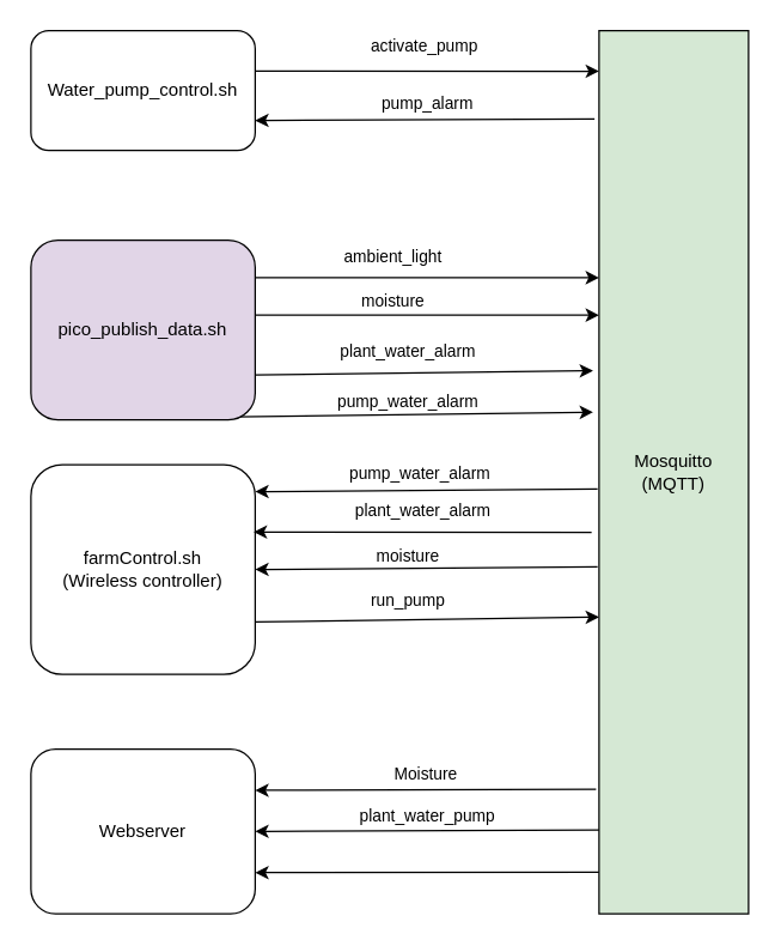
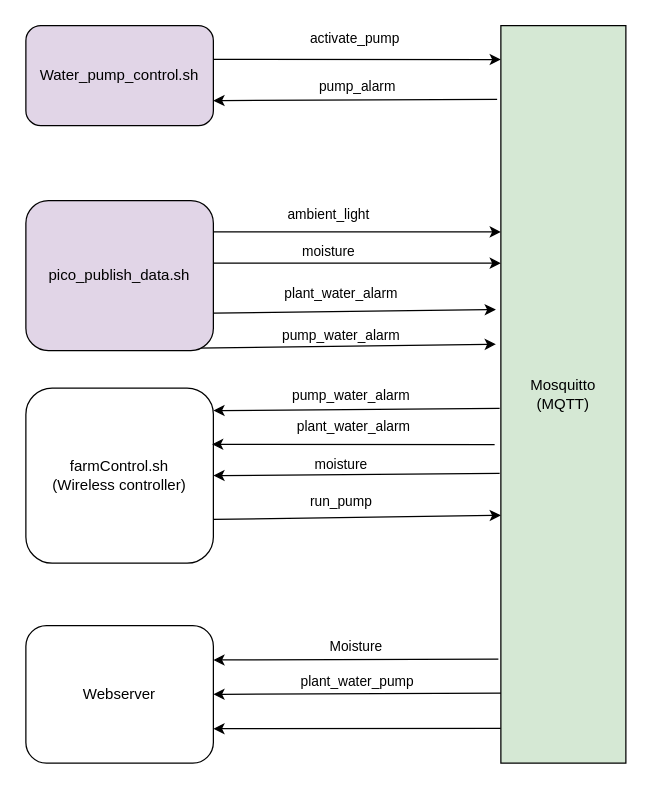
  <mxCell id="0" />
  <mxCell id="1" parent="0" />
  <mxCell id="2" style="rounded=0;orthogonalLoop=1;jettySize=auto;html=1;entryX=0;entryY=0.046;entryDx=0;entryDy=0;entryPerimeter=0;exitX=1;exitY=0.338;exitDx=0;exitDy=0;exitPerimeter=0;" edge="1" parent="1" source="4" target="22"><mxGeometry relative="1" as="geometry" /></mxCell>
  <mxCell id="3" value="activate_pump" style="edgeLabel;html=1;align=center;verticalAlign=middle;resizable=0;points=[];" vertex="1" connectable="0" parent="2"><mxGeometry x="-0.147" y="-3" relative="1" as="geometry"><mxPoint x="15" y="-21" as="offset" /></mxGeometry></mxCell>
- <mxCell id="4" value="Water_pump_control.sh&lt;br&gt;" style="rounded=1;whiteSpace=wrap;html=1;" vertex="1" parent="1"><mxGeometry x="20" y="20" width="150" height="80" as="geometry" /></mxCell>
+ <mxCell id="4" value="Water_pump_control.sh&lt;br&gt;" style="rounded=1;whiteSpace=wrap;html=1;fillColor=#e1d5e7;" vertex="1" parent="1"><mxGeometry x="20" y="20" width="150" height="80" as="geometry" /></mxCell>
  <mxCell id="5" style="edgeStyle=orthogonalEdgeStyle;rounded=0;orthogonalLoop=1;jettySize=auto;html=1;exitX=1;exitY=0.25;exitDx=0;exitDy=0;" edge="1" parent="1" source="9" target="22"><mxGeometry relative="1" as="geometry"><Array as="points"><mxPoint x="340" y="185" /><mxPoint x="340" y="185" /></Array></mxGeometry></mxCell>
  <mxCell id="6" style="edgeStyle=orthogonalEdgeStyle;rounded=0;orthogonalLoop=1;jettySize=auto;html=1;exitX=1;exitY=0.75;exitDx=0;exitDy=0;" edge="1" parent="1" source="9" target="22"><mxGeometry relative="1" as="geometry"><Array as="points"><mxPoint x="170" y="210" /></Array></mxGeometry></mxCell>
  <mxCell id="7" style="rounded=0;orthogonalLoop=1;jettySize=auto;html=1;exitX=0.913;exitY=0.983;exitDx=0;exitDy=0;entryX=-0.04;entryY=0.432;entryDx=0;entryDy=0;entryPerimeter=0;exitPerimeter=0;" edge="1" parent="1" source="9" target="22"><mxGeometry relative="1" as="geometry" /></mxCell>
  <mxCell id="8" style="rounded=0;orthogonalLoop=1;jettySize=auto;html=1;exitX=1;exitY=0.75;exitDx=0;exitDy=0;entryX=-0.04;entryY=0.385;entryDx=0;entryDy=0;entryPerimeter=0;" edge="1" parent="1" source="9" target="22"><mxGeometry relative="1" as="geometry" /></mxCell>
  <mxCell id="9" value="pico_publish_data.sh" style="rounded=1;whiteSpace=wrap;html=1;fillColor=#e1d5e7;" vertex="1" parent="1"><mxGeometry x="20" y="160" width="150" height="120" as="geometry" /></mxCell>
  <mxCell id="10" style="rounded=0;orthogonalLoop=1;jettySize=auto;html=1;exitX=1;exitY=0.75;exitDx=0;exitDy=0;entryX=0;entryY=0.664;entryDx=0;entryDy=0;entryPerimeter=0;" edge="1" parent="1" source="11" target="22"><mxGeometry relative="1" as="geometry" /></mxCell>
  <mxCell id="11" value="farmControl.sh&lt;br&gt;(Wireless controller)" style="rounded=1;whiteSpace=wrap;html=1;" vertex="1" parent="1"><mxGeometry x="20" y="310" width="150" height="140" as="geometry" /></mxCell>
  <mxCell id="12" style="rounded=0;orthogonalLoop=1;jettySize=auto;html=1;entryX=1;entryY=0.75;entryDx=0;entryDy=0;exitX=-0.03;exitY=0.1;exitDx=0;exitDy=0;exitPerimeter=0;" edge="1" parent="1" source="22" target="4"><mxGeometry relative="1" as="geometry"><mxPoint x="390" y="60" as="sourcePoint" /></mxGeometry></mxCell>
  <mxCell id="13" value="pump_alarm" style="edgeLabel;html=1;align=center;verticalAlign=middle;resizable=0;points=[];" vertex="1" connectable="0" parent="12"><mxGeometry x="-0.191" relative="1" as="geometry"><mxPoint x="-21" y="-11" as="offset" /></mxGeometry></mxCell>
  <mxCell id="14" style="rounded=0;orthogonalLoop=1;jettySize=auto;html=1;exitX=-0.01;exitY=0.519;exitDx=0;exitDy=0;exitPerimeter=0;" edge="1" parent="1" source="22"><mxGeometry relative="1" as="geometry"><mxPoint x="170" y="328" as="targetPoint" /></mxGeometry></mxCell>
  <mxCell id="15" style="rounded=0;orthogonalLoop=1;jettySize=auto;html=1;exitX=-0.05;exitY=0.568;exitDx=0;exitDy=0;entryX=0.993;entryY=0.321;entryDx=0;entryDy=0;exitPerimeter=0;entryPerimeter=0;" edge="1" parent="1" source="22" target="11"><mxGeometry relative="1" as="geometry" /></mxCell>
  <mxCell id="16" style="rounded=0;orthogonalLoop=1;jettySize=auto;html=1;entryX=1;entryY=0.5;entryDx=0;entryDy=0;exitX=-0.01;exitY=0.607;exitDx=0;exitDy=0;exitPerimeter=0;" edge="1" parent="1" source="22" target="11"><mxGeometry relative="1" as="geometry"><mxPoint x="380" y="370" as="sourcePoint" /></mxGeometry></mxCell>
  <mxCell id="17" style="rounded=0;orthogonalLoop=1;jettySize=auto;html=1;exitX=-0.02;exitY=0.859;exitDx=0;exitDy=0;entryX=1;entryY=0.25;entryDx=0;entryDy=0;exitPerimeter=0;" edge="1" parent="1" source="22" target="31"><mxGeometry relative="1" as="geometry" /></mxCell>
  <mxCell id="18" value="Moisture" style="edgeLabel;html=1;align=center;verticalAlign=middle;resizable=0;points=[];" vertex="1" connectable="0" parent="17"><mxGeometry x="0.202" y="-3" relative="1" as="geometry"><mxPoint x="23" y="-8" as="offset" /></mxGeometry></mxCell>
  <mxCell id="19" style="rounded=0;orthogonalLoop=1;jettySize=auto;html=1;exitX=0.01;exitY=0.905;exitDx=0;exitDy=0;entryX=1;entryY=0.5;entryDx=0;entryDy=0;exitPerimeter=0;" edge="1" parent="1" source="22" target="31"><mxGeometry relative="1" as="geometry" /></mxCell>
  <mxCell id="20" value="plant_water_pump" style="edgeLabel;html=1;align=center;verticalAlign=middle;resizable=0;points=[];" vertex="1" connectable="0" parent="19"><mxGeometry x="-0.143" relative="1" as="geometry"><mxPoint x="-18" y="-10" as="offset" /></mxGeometry></mxCell>
  <mxCell id="21" style="rounded=0;orthogonalLoop=1;jettySize=auto;html=1;exitX=0;exitY=0.953;exitDx=0;exitDy=0;entryX=1;entryY=0.75;entryDx=0;entryDy=0;exitPerimeter=0;" edge="1" parent="1" source="22" target="31"><mxGeometry relative="1" as="geometry" /></mxCell>
  <mxCell id="22" value="Mosquitto&lt;br&gt;(MQTT)" style="whiteSpace=wrap;html=1;fillColor=#d5e8d4;" vertex="1" parent="1"><mxGeometry x="400" y="20" width="100" height="590" as="geometry" /></mxCell>
  <mxCell id="23" value="ambient_light" style="edgeLabel;html=1;align=center;verticalAlign=middle;resizable=0;points=[];" vertex="1" connectable="0" parent="1"><mxGeometry x="340" y="200" as="geometry"><mxPoint x="-79" y="-30" as="offset" /></mxGeometry></mxCell>
  <mxCell id="24" value="moisture" style="edgeLabel;html=1;align=center;verticalAlign=middle;resizable=0;points=[];" vertex="1" connectable="0" parent="1"><mxGeometry x="340" y="230" as="geometry"><mxPoint x="-79" y="-30" as="offset" /></mxGeometry></mxCell>
  <mxCell id="25" value="plant_water_alarm" style="edgeLabel;html=1;align=center;verticalAlign=middle;resizable=0;points=[];" vertex="1" connectable="0" parent="1"><mxGeometry x="350" y="263" as="geometry"><mxPoint x="-79" y="-30" as="offset" /></mxGeometry></mxCell>
  <mxCell id="26" value="pump_water_alarm" style="edgeLabel;html=1;align=center;verticalAlign=middle;resizable=0;points=[];" vertex="1" connectable="0" parent="1"><mxGeometry x="350" y="297" as="geometry"><mxPoint x="-79" y="-30" as="offset" /></mxGeometry></mxCell>
  <mxCell id="27" value="pump_water_alarm" style="edgeLabel;html=1;align=center;verticalAlign=middle;resizable=0;points=[];" vertex="1" connectable="0" parent="1"><mxGeometry x="358" y="345" as="geometry"><mxPoint x="-79" y="-30" as="offset" /></mxGeometry></mxCell>
  <mxCell id="28" value="plant_water_alarm" style="edgeLabel;html=1;align=center;verticalAlign=middle;resizable=0;points=[];" vertex="1" connectable="0" parent="1"><mxGeometry x="360" y="370" as="geometry"><mxPoint x="-79" y="-30" as="offset" /></mxGeometry></mxCell>
  <mxCell id="29" value="moisture" style="edgeLabel;html=1;align=center;verticalAlign=middle;resizable=0;points=[];" vertex="1" connectable="0" parent="1"><mxGeometry x="350" y="400" as="geometry"><mxPoint x="-79" y="-30" as="offset" /></mxGeometry></mxCell>
  <mxCell id="30" value="run_pump" style="edgeLabel;html=1;align=center;verticalAlign=middle;resizable=0;points=[];" vertex="1" connectable="0" parent="1"><mxGeometry x="350" y="430" as="geometry"><mxPoint x="-79" y="-30" as="offset" /></mxGeometry></mxCell>
  <mxCell id="31" value="Webserver" style="rounded=1;whiteSpace=wrap;html=1;" vertex="1" parent="1"><mxGeometry x="20" y="500" width="150" height="110" as="geometry" /></mxCell>
